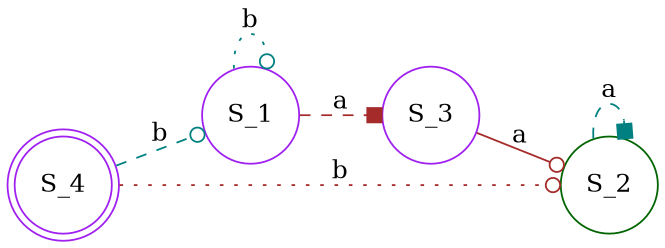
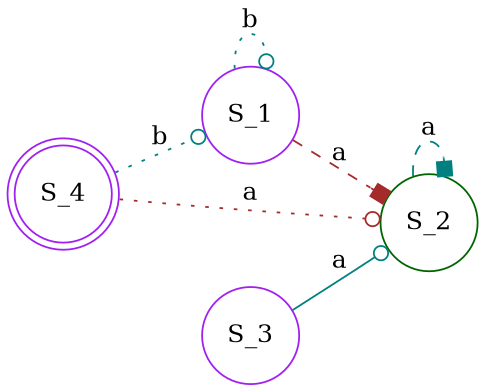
  digraph {
    rankdir=LR
    node [color=purple shape=circle]
    edge [arrowhead=odot color=teal style=dashed]
    S_4 [shape=doublecircle]
    S_1
    S_2 [color=darkgreen]
    S_3
-   S_4 -> S_1 [label=b]
-   S_4 -> S_2 [color=brown label=b style=dotted]
+   S_4 -> S_1 [label=b style=dotted]
+   S_4 -> S_2 [color=brown label=a style=dotted]
    S_1 -> S_1 [label=b style=dotted]
-   S_1 -> S_3 [arrowhead=box color=brown label=a]
+   S_1 -> S_2 [arrowhead=box color=brown label=a]
    S_2 -> S_2 [arrowhead=box label=a]
-   S_3 -> S_2 [color=brown label=a style=solid]
+   S_3 -> S_2 [label=a style=solid]
  }
